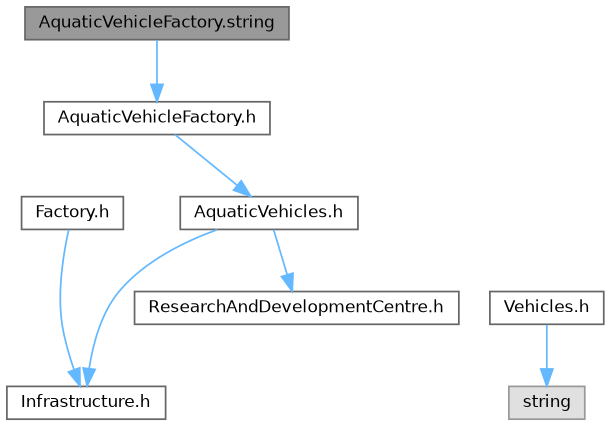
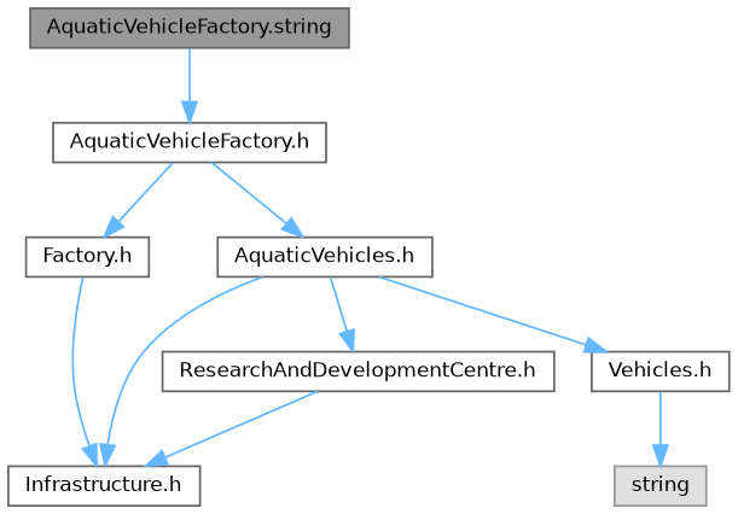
  digraph {
    node [color=grey40 fillcolor=white fontname=Helvetica fontsize=10 shape=box style=filled]
    edge [color=steelblue1 fontname=Helvetica fontsize=10 labelfontname=Helvetica labelfontsize=10 style=solid]
    n1 [color=gray40 fillcolor=grey60 fontcolor=black height=0.2 label="AquaticVehicleFactory.string" width=0.4]
    n2 [height=0.2 label="AquaticVehicleFactory.h" width=0.4]
    n3 [height=0.2 label="Factory.h" width=0.4]
    n4 [height=0.2 label="AquaticVehicles.h" width=0.4]
    n5 [height=0.2 label="Infrastructure.h" width=0.4]
    n6 [height=0.2 label="Vehicles.h" width=0.4]
    n7 [height=0.2 label="ResearchAndDevelopmentCentre.h" width=0.4]
    n8 [color=grey60 fillcolor="#E0E0E0" height=0.2 label=string width=0.4]
    n1 -> n2
+   n2 -> n3
    n2 -> n4
    n3 -> n5
    n4 -> n5
+   n4 -> n6
    n4 -> n7
    n6 -> n8
+   n7 -> n5
  }
